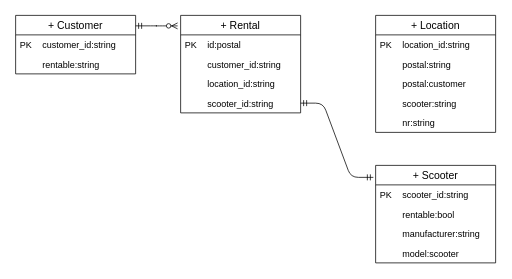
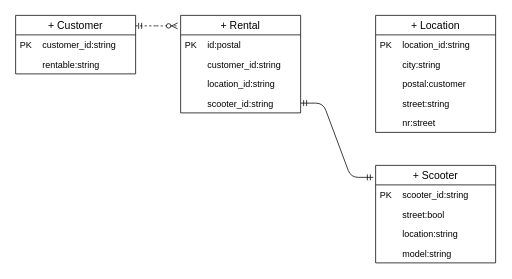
  <mxCell id="0" />
  <mxCell id="1" parent="0" />
  <mxCell id="2" value="+ Customer" style="swimlane;fontStyle=0;childLayout=stackLayout;horizontal=1;startSize=26;horizontalStack=0;resizeParent=1;resizeParentMax=0;resizeLast=0;collapsible=1;marginBottom=0;align=center;fontSize=14;" vertex="1" parent="1"><mxGeometry x="20" y="20" width="160" height="78" as="geometry" /></mxCell>
  <mxCell id="3" value="customer_id:string" style="shape=partialRectangle;top=0;left=0;right=0;bottom=0;fillColor=none;align=left;verticalAlign=top;fillColor=none;spacingLeft=34;spacingRight=4;overflow=hidden;rotatable=0;points=[[0,0.5],[1,0.5]];portConstraint=eastwest;dropTarget=0;fontSize=12;" vertex="1" parent="2"><mxGeometry y="26" width="160" height="26" as="geometry" /></mxCell>
  <mxCell id="4" value="PK" style="shape=partialRectangle;top=0;left=0;bottom=0;right=0;fillColor=none;align=left;verticalAlign=top;spacingLeft=4;spacingRight=4;overflow=hidden;rotatable=0;points=[];portConstraint=eastwest;part=1;fontSize=12;" vertex="1" connectable="0" parent="3"><mxGeometry width="30" height="26" as="geometry" /></mxCell>
  <mxCell id="5" value="rentable:string" style="shape=partialRectangle;top=0;left=0;right=0;bottom=0;align=left;verticalAlign=top;fillColor=none;spacingLeft=34;spacingRight=4;overflow=hidden;rotatable=0;points=[[0,0.5],[1,0.5]];portConstraint=eastwest;dropTarget=0;fontSize=12;" vertex="1" parent="2"><mxGeometry y="52" width="160" height="26" as="geometry" /></mxCell>
  <mxCell id="6" value="" style="shape=partialRectangle;top=0;left=0;bottom=0;right=0;fillColor=none;align=left;verticalAlign=top;spacingLeft=4;spacingRight=4;overflow=hidden;rotatable=0;points=[];portConstraint=eastwest;part=1;fontSize=12;" vertex="1" connectable="0" parent="5"><mxGeometry width="30" height="26" as="geometry" /></mxCell>
  <mxCell id="7" value="+ Location" style="swimlane;fontStyle=0;childLayout=stackLayout;horizontal=1;startSize=26;horizontalStack=0;resizeParent=1;resizeParentMax=0;resizeLast=0;collapsible=1;marginBottom=0;align=center;fontSize=14;" vertex="1" parent="1"><mxGeometry x="500" y="20" width="160" height="156" as="geometry" /></mxCell>
  <mxCell id="8" value="location_id:string" style="shape=partialRectangle;top=0;left=0;right=0;bottom=0;fillColor=none;align=left;verticalAlign=top;fillColor=none;spacingLeft=34;spacingRight=4;overflow=hidden;rotatable=0;points=[[0,0.5],[1,0.5]];portConstraint=eastwest;dropTarget=0;fontSize=12;" vertex="1" parent="7"><mxGeometry y="26" width="160" height="26" as="geometry" /></mxCell>
  <mxCell id="9" value="PK" style="shape=partialRectangle;top=0;left=0;bottom=0;right=0;fillColor=none;align=left;verticalAlign=top;spacingLeft=4;spacingRight=4;overflow=hidden;rotatable=0;points=[];portConstraint=eastwest;part=1;fontSize=12;" vertex="1" connectable="0" parent="8"><mxGeometry width="30" height="26" as="geometry" /></mxCell>
- <mxCell id="10" value="postal:string" style="shape=partialRectangle;top=0;left=0;right=0;bottom=0;align=left;verticalAlign=top;fillColor=none;spacingLeft=34;spacingRight=4;overflow=hidden;rotatable=0;points=[[0,0.5],[1,0.5]];portConstraint=eastwest;dropTarget=0;fontSize=12;" vertex="1" parent="7"><mxGeometry y="52" width="160" height="26" as="geometry" /></mxCell>
+ <mxCell id="10" value="city:string" style="shape=partialRectangle;top=0;left=0;right=0;bottom=0;align=left;verticalAlign=top;fillColor=none;spacingLeft=34;spacingRight=4;overflow=hidden;rotatable=0;points=[[0,0.5],[1,0.5]];portConstraint=eastwest;dropTarget=0;fontSize=12;" vertex="1" parent="7"><mxGeometry y="52" width="160" height="26" as="geometry" /></mxCell>
  <mxCell id="11" value="" style="shape=partialRectangle;top=0;left=0;bottom=0;right=0;fillColor=none;align=left;verticalAlign=top;spacingLeft=4;spacingRight=4;overflow=hidden;rotatable=0;points=[];portConstraint=eastwest;part=1;fontSize=12;" vertex="1" connectable="0" parent="10"><mxGeometry width="30" height="26" as="geometry" /></mxCell>
  <mxCell id="12" value="postal:customer" style="shape=partialRectangle;top=0;left=0;right=0;bottom=0;align=left;verticalAlign=top;fillColor=none;spacingLeft=34;spacingRight=4;overflow=hidden;rotatable=0;points=[[0,0.5],[1,0.5]];portConstraint=eastwest;dropTarget=0;fontSize=12;" vertex="1" parent="7"><mxGeometry y="78" width="160" height="26" as="geometry" /></mxCell>
  <mxCell id="13" value="" style="shape=partialRectangle;top=0;left=0;bottom=0;right=0;fillColor=none;align=left;verticalAlign=top;spacingLeft=4;spacingRight=4;overflow=hidden;rotatable=0;points=[];portConstraint=eastwest;part=1;fontSize=12;" vertex="1" connectable="0" parent="12"><mxGeometry width="30" height="26" as="geometry" /></mxCell>
- <mxCell id="14" value="scooter:string" style="shape=partialRectangle;top=0;left=0;right=0;bottom=0;align=left;verticalAlign=top;fillColor=none;spacingLeft=34;spacingRight=4;overflow=hidden;rotatable=0;points=[[0,0.5],[1,0.5]];portConstraint=eastwest;dropTarget=0;fontSize=12;" vertex="1" parent="7"><mxGeometry y="104" width="160" height="26" as="geometry" /></mxCell>
+ <mxCell id="14" value="street:string" style="shape=partialRectangle;top=0;left=0;right=0;bottom=0;align=left;verticalAlign=top;fillColor=none;spacingLeft=34;spacingRight=4;overflow=hidden;rotatable=0;points=[[0,0.5],[1,0.5]];portConstraint=eastwest;dropTarget=0;fontSize=12;" vertex="1" parent="7"><mxGeometry y="104" width="160" height="26" as="geometry" /></mxCell>
  <mxCell id="15" value="" style="shape=partialRectangle;top=0;left=0;bottom=0;right=0;fillColor=none;align=left;verticalAlign=top;spacingLeft=4;spacingRight=4;overflow=hidden;rotatable=0;points=[];portConstraint=eastwest;part=1;fontSize=12;" vertex="1" connectable="0" parent="14"><mxGeometry width="30" height="26" as="geometry" /></mxCell>
- <mxCell id="16" value="nr:string" style="shape=partialRectangle;top=0;left=0;right=0;bottom=0;align=left;verticalAlign=top;fillColor=none;spacingLeft=34;spacingRight=4;overflow=hidden;rotatable=0;points=[[0,0.5],[1,0.5]];portConstraint=eastwest;dropTarget=0;fontSize=12;" vertex="1" parent="7"><mxGeometry y="130" width="160" height="26" as="geometry" /></mxCell>
+ <mxCell id="16" value="nr:street" style="shape=partialRectangle;top=0;left=0;right=0;bottom=0;align=left;verticalAlign=top;fillColor=none;spacingLeft=34;spacingRight=4;overflow=hidden;rotatable=0;points=[[0,0.5],[1,0.5]];portConstraint=eastwest;dropTarget=0;fontSize=12;" vertex="1" parent="7"><mxGeometry y="130" width="160" height="26" as="geometry" /></mxCell>
  <mxCell id="17" value="" style="shape=partialRectangle;top=0;left=0;bottom=0;right=0;fillColor=none;align=left;verticalAlign=top;spacingLeft=4;spacingRight=4;overflow=hidden;rotatable=0;points=[];portConstraint=eastwest;part=1;fontSize=12;" vertex="1" connectable="0" parent="16"><mxGeometry width="30" height="26" as="geometry" /></mxCell>
  <mxCell id="18" value="" style="edgeStyle=entityRelationEdgeStyle;fontSize=12;html=1;endArrow=ERmandOne;startArrow=ERmandOne;entryX=-0.019;entryY=0.123;entryDx=0;entryDy=0;entryPerimeter=0;" edge="1" parent="1" source="27" target="29"><mxGeometry width="100" height="100" relative="1" as="geometry"><mxPoint x="400" y="215" as="sourcePoint" /><mxPoint x="380" y="220" as="targetPoint" /></mxGeometry></mxCell>
- <mxCell id="19" value="" style="edgeStyle=entityRelationEdgeStyle;fontSize=12;html=1;endArrow=ERzeroToMany;startArrow=ERmandOne;exitX=1;exitY=0.179;exitDx=0;exitDy=0;exitPerimeter=0;entryX=-0.025;entryY=0.108;entryDx=0;entryDy=0;entryPerimeter=0;" edge="1" parent="1" source="2" target="20"><mxGeometry width="100" height="100" relative="1" as="geometry"><mxPoint x="160" y="250" as="sourcePoint" /><mxPoint x="219" y="80" as="targetPoint" /></mxGeometry></mxCell>
+ <mxCell id="19" value="" style="edgeStyle=entityRelationEdgeStyle;fontSize=12;html=1;endArrow=ERzeroToMany;startArrow=ERmandOne;exitX=1;exitY=0.179;exitDx=0;exitDy=0;exitPerimeter=0;entryX=-0.025;entryY=0.108;entryDx=0;entryDy=0;entryPerimeter=0;dashed=1;" edge="1" parent="1" source="2" target="20"><mxGeometry width="100" height="100" relative="1" as="geometry"><mxPoint x="160" y="250" as="sourcePoint" /><mxPoint x="219" y="80" as="targetPoint" /></mxGeometry></mxCell>
  <mxCell id="20" value="+ Rental" style="swimlane;fontStyle=0;childLayout=stackLayout;horizontal=1;startSize=26;horizontalStack=0;resizeParent=1;resizeParentMax=0;resizeLast=0;collapsible=1;marginBottom=0;align=center;fontSize=14;" vertex="1" parent="1"><mxGeometry x="240" y="20" width="160" height="130" as="geometry" /></mxCell>
  <mxCell id="21" value="id:postal" style="shape=partialRectangle;top=0;left=0;right=0;bottom=0;fillColor=none;align=left;verticalAlign=top;fillColor=none;spacingLeft=34;spacingRight=4;overflow=hidden;rotatable=0;points=[[0,0.5],[1,0.5]];portConstraint=eastwest;dropTarget=0;fontSize=12;" vertex="1" parent="20"><mxGeometry y="26" width="160" height="26" as="geometry" /></mxCell>
  <mxCell id="22" value="PK" style="shape=partialRectangle;top=0;left=0;bottom=0;right=0;fillColor=none;align=left;verticalAlign=top;spacingLeft=4;spacingRight=4;overflow=hidden;rotatable=0;points=[];portConstraint=eastwest;part=1;fontSize=12;" vertex="1" connectable="0" parent="21"><mxGeometry width="30" height="26" as="geometry" /></mxCell>
  <mxCell id="23" value="customer_id:string" style="shape=partialRectangle;top=0;left=0;right=0;bottom=0;align=left;verticalAlign=top;fillColor=none;spacingLeft=34;spacingRight=4;overflow=hidden;rotatable=0;points=[[0,0.5],[1,0.5]];portConstraint=eastwest;dropTarget=0;fontSize=12;" vertex="1" parent="20"><mxGeometry y="52" width="160" height="26" as="geometry" /></mxCell>
  <mxCell id="24" value="" style="shape=partialRectangle;top=0;left=0;bottom=0;right=0;fillColor=none;align=left;verticalAlign=top;spacingLeft=4;spacingRight=4;overflow=hidden;rotatable=0;points=[];portConstraint=eastwest;part=1;fontSize=12;" vertex="1" connectable="0" parent="23"><mxGeometry width="30" height="26" as="geometry" /></mxCell>
  <mxCell id="25" value="location_id:string" style="shape=partialRectangle;top=0;left=0;right=0;bottom=0;align=left;verticalAlign=top;fillColor=none;spacingLeft=34;spacingRight=4;overflow=hidden;rotatable=0;points=[[0,0.5],[1,0.5]];portConstraint=eastwest;dropTarget=0;fontSize=12;" vertex="1" parent="20"><mxGeometry y="78" width="160" height="26" as="geometry" /></mxCell>
  <mxCell id="26" value="" style="shape=partialRectangle;top=0;left=0;bottom=0;right=0;fillColor=none;align=left;verticalAlign=top;spacingLeft=4;spacingRight=4;overflow=hidden;rotatable=0;points=[];portConstraint=eastwest;part=1;fontSize=12;" vertex="1" connectable="0" parent="25"><mxGeometry width="30" height="26" as="geometry" /></mxCell>
  <mxCell id="27" value="scooter_id:string" style="shape=partialRectangle;top=0;left=0;right=0;bottom=0;align=left;verticalAlign=top;fillColor=none;spacingLeft=34;spacingRight=4;overflow=hidden;rotatable=0;points=[[0,0.5],[1,0.5]];portConstraint=eastwest;dropTarget=0;fontSize=12;" vertex="1" parent="20"><mxGeometry y="104" width="160" height="26" as="geometry" /></mxCell>
  <mxCell id="28" value="" style="shape=partialRectangle;top=0;left=0;bottom=0;right=0;fillColor=none;align=left;verticalAlign=top;spacingLeft=4;spacingRight=4;overflow=hidden;rotatable=0;points=[];portConstraint=eastwest;part=1;fontSize=12;" vertex="1" connectable="0" parent="27"><mxGeometry width="30" height="26" as="geometry" /></mxCell>
  <mxCell id="29" value="+ Scooter" style="swimlane;fontStyle=0;childLayout=stackLayout;horizontal=1;startSize=26;horizontalStack=0;resizeParent=1;resizeParentMax=0;resizeLast=0;collapsible=1;marginBottom=0;align=center;fontSize=14;" vertex="1" parent="1"><mxGeometry x="500" y="220" width="160" height="130" as="geometry" /></mxCell>
  <mxCell id="30" value="scooter_id:string" style="shape=partialRectangle;top=0;left=0;right=0;bottom=0;fillColor=none;align=left;verticalAlign=top;fillColor=none;spacingLeft=34;spacingRight=4;overflow=hidden;rotatable=0;points=[[0,0.5],[1,0.5]];portConstraint=eastwest;dropTarget=0;fontSize=12;" vertex="1" parent="29"><mxGeometry y="26" width="160" height="26" as="geometry" /></mxCell>
  <mxCell id="31" value="PK" style="shape=partialRectangle;top=0;left=0;bottom=0;right=0;fillColor=none;align=left;verticalAlign=top;spacingLeft=4;spacingRight=4;overflow=hidden;rotatable=0;points=[];portConstraint=eastwest;part=1;fontSize=12;" vertex="1" connectable="0" parent="30"><mxGeometry width="30" height="26" as="geometry" /></mxCell>
- <mxCell id="32" value="rentable:bool" style="shape=partialRectangle;top=0;left=0;right=0;bottom=0;align=left;verticalAlign=top;fillColor=none;spacingLeft=34;spacingRight=4;overflow=hidden;rotatable=0;points=[[0,0.5],[1,0.5]];portConstraint=eastwest;dropTarget=0;fontSize=12;" vertex="1" parent="29"><mxGeometry y="52" width="160" height="26" as="geometry" /></mxCell>
+ <mxCell id="32" value="street:bool" style="shape=partialRectangle;top=0;left=0;right=0;bottom=0;align=left;verticalAlign=top;fillColor=none;spacingLeft=34;spacingRight=4;overflow=hidden;rotatable=0;points=[[0,0.5],[1,0.5]];portConstraint=eastwest;dropTarget=0;fontSize=12;" vertex="1" parent="29"><mxGeometry y="52" width="160" height="26" as="geometry" /></mxCell>
  <mxCell id="33" value="" style="shape=partialRectangle;top=0;left=0;bottom=0;right=0;fillColor=none;align=left;verticalAlign=top;spacingLeft=4;spacingRight=4;overflow=hidden;rotatable=0;points=[];portConstraint=eastwest;part=1;fontSize=12;" vertex="1" connectable="0" parent="32"><mxGeometry width="30" height="26" as="geometry" /></mxCell>
- <mxCell id="34" value="manufacturer:string" style="shape=partialRectangle;top=0;left=0;right=0;bottom=0;align=left;verticalAlign=top;fillColor=none;spacingLeft=34;spacingRight=4;overflow=hidden;rotatable=0;points=[[0,0.5],[1,0.5]];portConstraint=eastwest;dropTarget=0;fontSize=12;" vertex="1" parent="29"><mxGeometry y="78" width="160" height="26" as="geometry" /></mxCell>
+ <mxCell id="34" value="location:string" style="shape=partialRectangle;top=0;left=0;right=0;bottom=0;align=left;verticalAlign=top;fillColor=none;spacingLeft=34;spacingRight=4;overflow=hidden;rotatable=0;points=[[0,0.5],[1,0.5]];portConstraint=eastwest;dropTarget=0;fontSize=12;" vertex="1" parent="29"><mxGeometry y="78" width="160" height="26" as="geometry" /></mxCell>
  <mxCell id="35" value="" style="shape=partialRectangle;top=0;left=0;bottom=0;right=0;fillColor=none;align=left;verticalAlign=top;spacingLeft=4;spacingRight=4;overflow=hidden;rotatable=0;points=[];portConstraint=eastwest;part=1;fontSize=12;" vertex="1" connectable="0" parent="34"><mxGeometry width="30" height="26" as="geometry" /></mxCell>
- <mxCell id="36" value="model:scooter" style="shape=partialRectangle;top=0;left=0;right=0;bottom=0;align=left;verticalAlign=top;fillColor=none;spacingLeft=34;spacingRight=4;overflow=hidden;rotatable=0;points=[[0,0.5],[1,0.5]];portConstraint=eastwest;dropTarget=0;fontSize=12;" vertex="1" parent="29"><mxGeometry y="104" width="160" height="26" as="geometry" /></mxCell>
+ <mxCell id="36" value="model:string" style="shape=partialRectangle;top=0;left=0;right=0;bottom=0;align=left;verticalAlign=top;fillColor=none;spacingLeft=34;spacingRight=4;overflow=hidden;rotatable=0;points=[[0,0.5],[1,0.5]];portConstraint=eastwest;dropTarget=0;fontSize=12;" vertex="1" parent="29"><mxGeometry y="104" width="160" height="26" as="geometry" /></mxCell>
  <mxCell id="37" value="" style="shape=partialRectangle;top=0;left=0;bottom=0;right=0;fillColor=none;align=left;verticalAlign=top;spacingLeft=4;spacingRight=4;overflow=hidden;rotatable=0;points=[];portConstraint=eastwest;part=1;fontSize=12;" vertex="1" connectable="0" parent="36"><mxGeometry width="30" height="26" as="geometry" /></mxCell>
